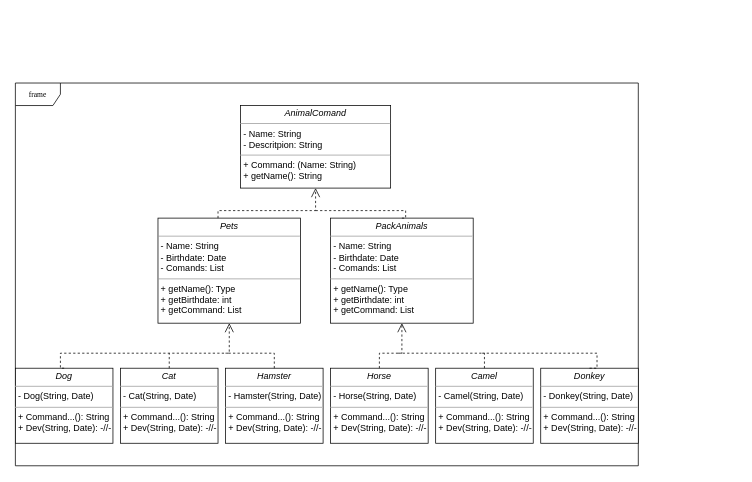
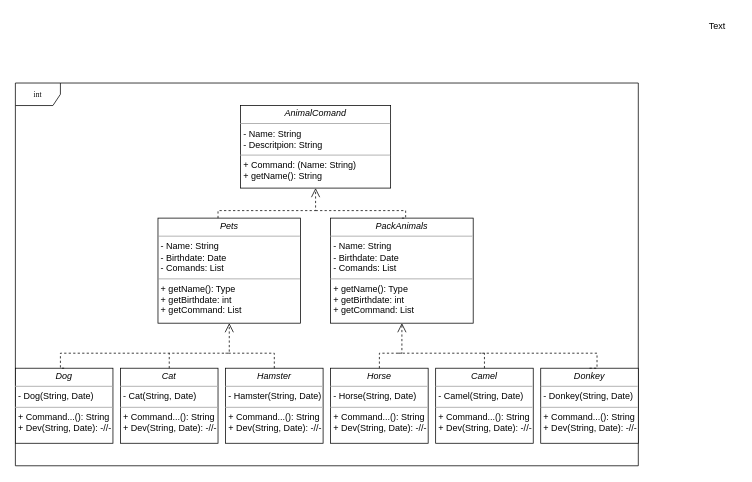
  <mxCell id="0" />
  <mxCell id="1" parent="0" />
- <mxCell id="2" value="frame" style="shape=umlFrame;whiteSpace=wrap;html=1;rounded=0;shadow=0;comic=0;labelBackgroundColor=none;strokeWidth=1;fontFamily=Verdana;fontSize=10;align=center;" parent="1" vertex="1"><mxGeometry x="20" y="110" width="830" height="510" as="geometry" /></mxCell>
+ <mxCell id="2" value="int" style="shape=umlFrame;whiteSpace=wrap;html=1;rounded=0;shadow=0;comic=0;labelBackgroundColor=none;strokeWidth=1;fontFamily=Verdana;fontSize=10;align=center;" parent="1" vertex="1"><mxGeometry x="20" y="110" width="830" height="510" as="geometry" /></mxCell>
  <mxCell id="3" value="&lt;p style=&quot;margin:0px;margin-top:4px;text-align:center;&quot;&gt;&lt;i&gt;Pets&lt;/i&gt;&lt;/p&gt;&lt;hr size=&quot;1&quot;&gt;&lt;p style=&quot;margin:0px;margin-left:4px;&quot;&gt;- Name: String&lt;br&gt;- Birthdate: Date&lt;/p&gt;&lt;p style=&quot;margin:0px;margin-left:4px;&quot;&gt;- Comands: List&lt;/p&gt;&lt;hr size=&quot;1&quot;&gt;&lt;p style=&quot;margin:0px;margin-left:4px;&quot;&gt;+ getName(): Type&lt;br&gt;+ getBirthdate: int&lt;/p&gt;&lt;p style=&quot;margin:0px;margin-left:4px;&quot;&gt;+ getCommand: List&lt;/p&gt;" style="verticalAlign=top;align=left;overflow=fill;fontSize=12;fontFamily=Helvetica;html=1;rounded=0;shadow=0;comic=0;labelBackgroundColor=none;strokeWidth=1" parent="1" vertex="1"><mxGeometry x="210" y="290" width="190" height="140" as="geometry" /></mxCell>
  <mxCell id="4" value="&lt;p style=&quot;margin:0px;margin-top:4px;text-align:center;&quot;&gt;&lt;i&gt;AnimalComand&lt;/i&gt;&lt;/p&gt;&lt;hr size=&quot;1&quot;&gt;&lt;p style=&quot;margin:0px;margin-left:4px;&quot;&gt;- Name: String&lt;br&gt;- Descritpion: String&lt;/p&gt;&lt;hr size=&quot;1&quot;&gt;&lt;p style=&quot;margin:0px;margin-left:4px;&quot;&gt;+ Command: (Name: String)&lt;br&gt;+ getName(): String&lt;/p&gt;" style="verticalAlign=top;align=left;overflow=fill;fontSize=12;fontFamily=Helvetica;html=1;rounded=0;shadow=0;comic=0;labelBackgroundColor=none;strokeWidth=1" parent="1" vertex="1"><mxGeometry x="320" y="140" width="200" height="110" as="geometry" /></mxCell>
  <mxCell id="5" value="&lt;p style=&quot;margin:0px;margin-top:4px;text-align:center;&quot;&gt;&lt;i&gt;Dog&lt;/i&gt;&lt;/p&gt;&lt;hr size=&quot;1&quot;&gt;&lt;p style=&quot;margin:0px;margin-left:4px;&quot;&gt;- Dog(String, Date)&lt;/p&gt;&lt;hr size=&quot;1&quot;&gt;&lt;p style=&quot;margin:0px;margin-left:4px;&quot;&gt;+ Command...(): String&lt;br&gt;+ Dev(String, Date): -//-&lt;/p&gt;" style="verticalAlign=top;align=left;overflow=fill;fontSize=12;fontFamily=Helvetica;html=1;rounded=0;shadow=0;comic=0;labelBackgroundColor=none;strokeWidth=1" parent="1" vertex="1"><mxGeometry x="20" y="490" width="130" height="100" as="geometry" /></mxCell>
  <mxCell id="6" style="edgeStyle=orthogonalEdgeStyle;rounded=0;html=1;dashed=1;labelBackgroundColor=none;startFill=0;endArrow=open;endFill=0;endSize=10;fontFamily=Verdana;fontSize=10;entryX=0.5;entryY=1;entryDx=0;entryDy=0;" edge="1" parent="1" target="4"><mxGeometry relative="1" as="geometry"><Array as="points"><mxPoint x="290" y="280" /><mxPoint x="420" y="280" /></Array><mxPoint x="290" y="290" as="sourcePoint" /><mxPoint x="660" y="240" as="targetPoint" /></mxGeometry></mxCell>
  <mxCell id="7" value="&lt;p style=&quot;margin:0px;margin-top:4px;text-align:center;&quot;&gt;&lt;i&gt;Cat&lt;/i&gt;&lt;/p&gt;&lt;hr size=&quot;1&quot;&gt;&lt;p style=&quot;margin: 0px 0px 0px 4px;&quot;&gt;- Cat(String, Date)&lt;/p&gt;&lt;hr size=&quot;1&quot;&gt;&lt;p style=&quot;margin: 0px 0px 0px 4px;&quot;&gt;+ Command...(): String&lt;br&gt;+ Dev(String, Date): -//-&lt;/p&gt;" style="verticalAlign=top;align=left;overflow=fill;fontSize=12;fontFamily=Helvetica;html=1;rounded=0;shadow=0;comic=0;labelBackgroundColor=none;strokeWidth=1" vertex="1" parent="1"><mxGeometry x="160" y="490" width="130" height="100" as="geometry" /></mxCell>
  <mxCell id="8" value="&lt;p style=&quot;margin:0px;margin-top:4px;text-align:center;&quot;&gt;&lt;i&gt;Hamster&lt;/i&gt;&lt;/p&gt;&lt;hr size=&quot;1&quot;&gt;&lt;p style=&quot;margin: 0px 0px 0px 4px;&quot;&gt;- Hamster(String, Date)&lt;/p&gt;&lt;hr size=&quot;1&quot;&gt;&lt;p style=&quot;margin: 0px 0px 0px 4px;&quot;&gt;+ Command...(): String&lt;br&gt;+ Dev(String, Date): -//-&lt;/p&gt;" style="verticalAlign=top;align=left;overflow=fill;fontSize=12;fontFamily=Helvetica;html=1;rounded=0;shadow=0;comic=0;labelBackgroundColor=none;strokeWidth=1" vertex="1" parent="1"><mxGeometry x="300" y="490" width="130" height="100" as="geometry" /></mxCell>
  <mxCell id="9" value="&lt;p style=&quot;margin:0px;margin-top:4px;text-align:center;&quot;&gt;&lt;i&gt;Horse&lt;/i&gt;&lt;/p&gt;&lt;hr size=&quot;1&quot;&gt;&lt;p style=&quot;margin: 0px 0px 0px 4px;&quot;&gt;- Horse(String, Date)&lt;/p&gt;&lt;hr size=&quot;1&quot;&gt;&lt;p style=&quot;margin: 0px 0px 0px 4px;&quot;&gt;+ Command...(): String&lt;br&gt;+ Dev(String, Date): -//-&lt;/p&gt;" style="verticalAlign=top;align=left;overflow=fill;fontSize=12;fontFamily=Helvetica;html=1;rounded=0;shadow=0;comic=0;labelBackgroundColor=none;strokeWidth=1" vertex="1" parent="1"><mxGeometry x="440" y="490" width="130" height="100" as="geometry" /></mxCell>
  <mxCell id="10" value="&lt;p style=&quot;margin:0px;margin-top:4px;text-align:center;&quot;&gt;&lt;i&gt;Camel&lt;/i&gt;&lt;/p&gt;&lt;hr size=&quot;1&quot;&gt;&lt;p style=&quot;margin: 0px 0px 0px 4px;&quot;&gt;- Camel(String, Date)&lt;/p&gt;&lt;hr size=&quot;1&quot;&gt;&lt;p style=&quot;margin: 0px 0px 0px 4px;&quot;&gt;+ Command...(): String&lt;br&gt;+ Dev(String, Date): -//-&lt;/p&gt;" style="verticalAlign=top;align=left;overflow=fill;fontSize=12;fontFamily=Helvetica;html=1;rounded=0;shadow=0;comic=0;labelBackgroundColor=none;strokeWidth=1" vertex="1" parent="1"><mxGeometry x="580" y="490" width="130" height="100" as="geometry" /></mxCell>
  <mxCell id="11" value="&lt;p style=&quot;margin:0px;margin-top:4px;text-align:center;&quot;&gt;&lt;i&gt;PackAnimals&lt;/i&gt;&lt;/p&gt;&lt;hr size=&quot;1&quot;&gt;&lt;p style=&quot;margin:0px;margin-left:4px;&quot;&gt;- Name: String&lt;br&gt;- Birthdate: Date&lt;/p&gt;&lt;p style=&quot;margin:0px;margin-left:4px;&quot;&gt;- Comands: List&lt;/p&gt;&lt;hr size=&quot;1&quot;&gt;&lt;p style=&quot;margin:0px;margin-left:4px;&quot;&gt;+ getName(): Type&lt;br&gt;+ getBirthdate: int&lt;/p&gt;&lt;p style=&quot;margin:0px;margin-left:4px;&quot;&gt;+ getCommand: List&lt;/p&gt;" style="verticalAlign=top;align=left;overflow=fill;fontSize=12;fontFamily=Helvetica;html=1;rounded=0;shadow=0;comic=0;labelBackgroundColor=none;strokeWidth=1" vertex="1" parent="1"><mxGeometry x="440" y="290" width="190" height="140" as="geometry" /></mxCell>
  <mxCell id="12" style="edgeStyle=orthogonalEdgeStyle;rounded=0;html=1;dashed=1;labelBackgroundColor=none;startFill=0;endArrow=none;endFill=0;endSize=10;fontFamily=Verdana;fontSize=10;exitX=0.5;exitY=0;exitDx=0;exitDy=0;" edge="1" parent="1" source="11"><mxGeometry relative="1" as="geometry"><Array as="points"><mxPoint x="540" y="290" /><mxPoint x="540" y="280" /></Array><mxPoint x="540" y="280" as="sourcePoint" /><mxPoint x="420" y="280" as="targetPoint" /></mxGeometry></mxCell>
  <mxCell id="13" value="&lt;p style=&quot;margin:0px;margin-top:4px;text-align:center;&quot;&gt;&lt;i&gt;Donkey&lt;/i&gt;&lt;/p&gt;&lt;hr size=&quot;1&quot;&gt;&lt;p style=&quot;margin: 0px 0px 0px 4px;&quot;&gt;- Donkey(String, Date)&lt;/p&gt;&lt;hr size=&quot;1&quot;&gt;&lt;p style=&quot;margin: 0px 0px 0px 4px;&quot;&gt;+ Command...(): String&lt;br&gt;+ Dev(String, Date): -//-&lt;/p&gt;" style="verticalAlign=top;align=left;overflow=fill;fontSize=12;fontFamily=Helvetica;html=1;rounded=0;shadow=0;comic=0;labelBackgroundColor=none;strokeWidth=1" vertex="1" parent="1"><mxGeometry x="720" y="490" width="130" height="100" as="geometry" /></mxCell>
+ <mxCell id="14" value="Text" style="text;html=1;align=center;verticalAlign=middle;resizable=0;points=[];autosize=1;strokeColor=none;fillColor=none;" vertex="1" parent="1"><mxGeometry x="930" y="20" width="50" height="30" as="geometry" /></mxCell>
  <mxCell id="15" style="edgeStyle=orthogonalEdgeStyle;rounded=0;html=1;dashed=1;labelBackgroundColor=none;startFill=0;endArrow=open;endFill=0;endSize=10;fontFamily=Verdana;fontSize=10;entryX=0.5;entryY=1;entryDx=0;entryDy=0;exitX=0.5;exitY=0;exitDx=0;exitDy=0;" edge="1" parent="1" source="5" target="3"><mxGeometry relative="1" as="geometry"><Array as="points"><mxPoint x="80" y="490" /><mxPoint x="80" y="470" /><mxPoint x="305" y="470" /></Array><mxPoint x="70" y="480" as="sourcePoint" /><mxPoint x="200" y="440" as="targetPoint" /></mxGeometry></mxCell>
  <mxCell id="16" style="edgeStyle=orthogonalEdgeStyle;rounded=0;html=1;dashed=1;labelBackgroundColor=none;startFill=0;endArrow=none;endFill=0;endSize=10;fontFamily=Verdana;fontSize=10;exitX=0.5;exitY=0;exitDx=0;exitDy=0;" edge="1" parent="1" source="7"><mxGeometry relative="1" as="geometry"><Array as="points"><mxPoint x="225" y="480" /><mxPoint x="225" y="480" /></Array><mxPoint x="330" y="470" as="sourcePoint" /><mxPoint x="225" y="470" as="targetPoint" /></mxGeometry></mxCell>
  <mxCell id="17" style="edgeStyle=orthogonalEdgeStyle;rounded=0;html=1;dashed=1;labelBackgroundColor=none;startFill=0;endArrow=none;endFill=0;endSize=10;fontFamily=Verdana;fontSize=10;exitX=0.5;exitY=0;exitDx=0;exitDy=0;" edge="1" parent="1" source="8"><mxGeometry relative="1" as="geometry"><Array as="points"><mxPoint x="365" y="470" /></Array><mxPoint x="235" y="500" as="sourcePoint" /><mxPoint x="300" y="470" as="targetPoint" /></mxGeometry></mxCell>
  <mxCell id="18" style="edgeStyle=orthogonalEdgeStyle;rounded=0;html=1;dashed=1;labelBackgroundColor=none;startFill=0;endArrow=open;endFill=0;endSize=10;fontFamily=Verdana;fontSize=10;entryX=0.5;entryY=1;entryDx=0;entryDy=0;exitX=0.5;exitY=0;exitDx=0;exitDy=0;" edge="1" parent="1" source="9" target="11"><mxGeometry relative="1" as="geometry"><Array as="points"><mxPoint x="505" y="470" /><mxPoint x="535" y="470" /></Array><mxPoint x="490" y="470" as="sourcePoint" /><mxPoint x="710" y="410" as="targetPoint" /></mxGeometry></mxCell>
  <mxCell id="19" style="edgeStyle=orthogonalEdgeStyle;rounded=0;html=1;dashed=1;labelBackgroundColor=none;startFill=0;endArrow=none;endFill=0;endSize=10;fontFamily=Verdana;fontSize=10;exitX=0.5;exitY=0;exitDx=0;exitDy=0;" edge="1" parent="1" source="10"><mxGeometry relative="1" as="geometry"><Array as="points"><mxPoint x="645" y="470" /></Array><mxPoint x="645" y="470" as="sourcePoint" /><mxPoint x="530" y="470" as="targetPoint" /></mxGeometry></mxCell>
  <mxCell id="20" style="edgeStyle=orthogonalEdgeStyle;rounded=0;html=1;dashed=1;labelBackgroundColor=none;startFill=0;endArrow=none;endFill=0;endSize=10;fontFamily=Verdana;fontSize=10;exitX=0.5;exitY=0;exitDx=0;exitDy=0;" edge="1" parent="1" source="13"><mxGeometry relative="1" as="geometry"><Array as="points"><mxPoint x="795" y="490" /><mxPoint x="795" y="470" /><mxPoint x="640" y="470" /></Array><mxPoint x="795" y="480" as="sourcePoint" /><mxPoint x="640" y="470" as="targetPoint" /></mxGeometry></mxCell>
